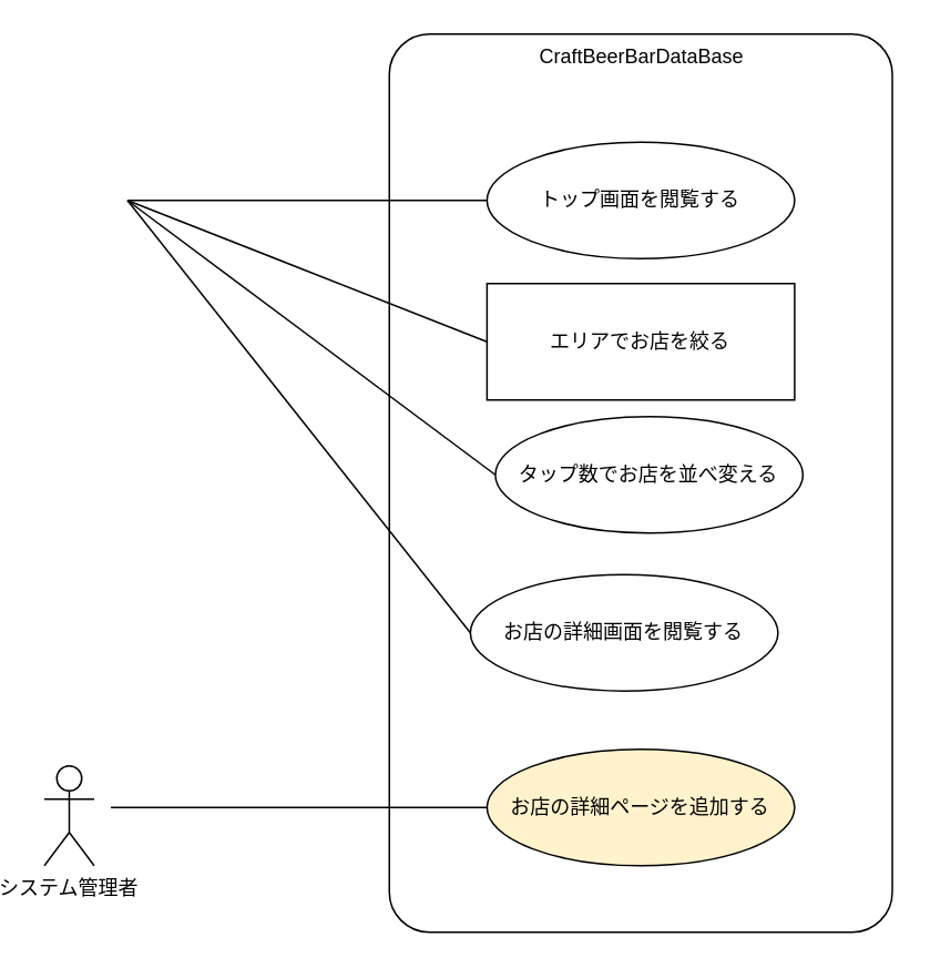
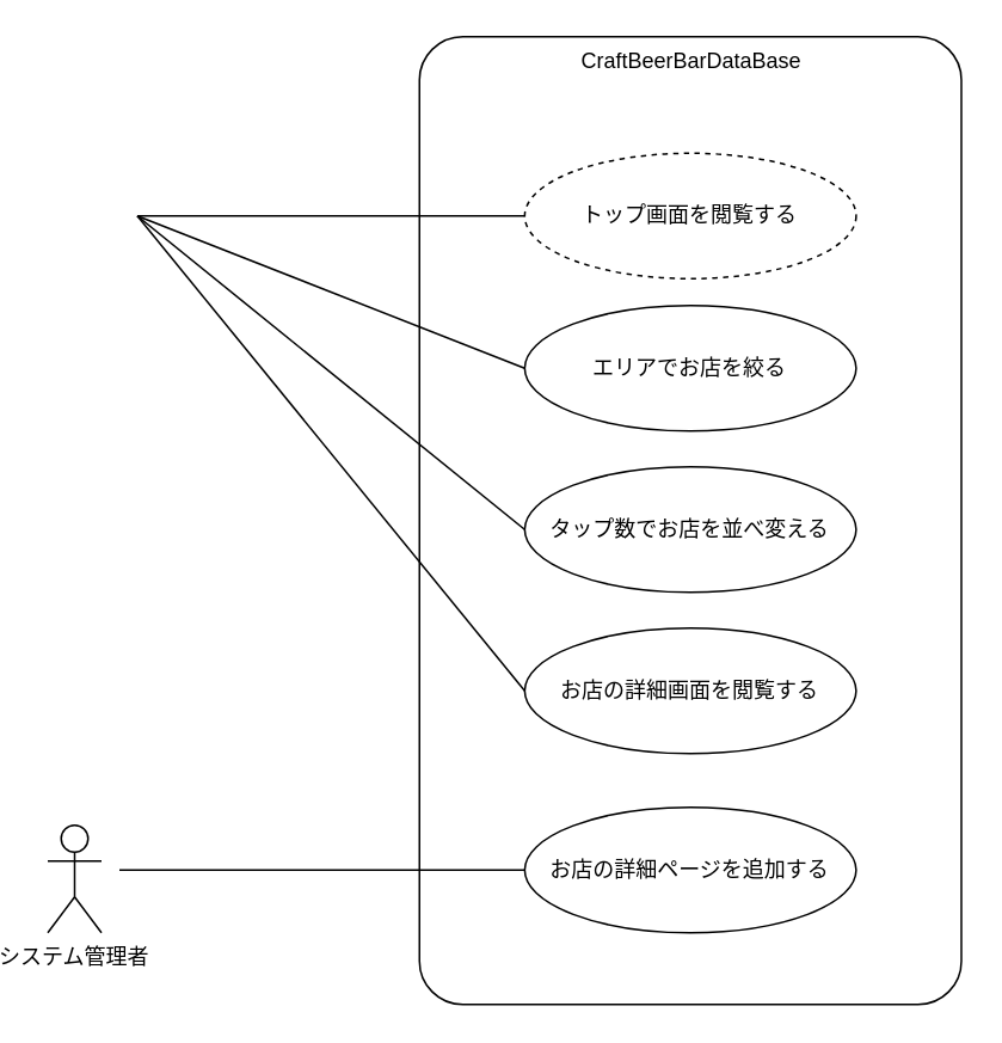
  <mxCell id="0" />
  <mxCell id="1" parent="0" />
  <mxCell id="2" value="CraftBeerBarDataBase" style="rounded=1;whiteSpace=wrap;fontSize=12;arcSize=8;verticalAlign=top;" parent="1" vertex="1"><mxGeometry x="227.5" y="20" width="302.5" height="540" as="geometry" /></mxCell>
  <mxCell id="3" value="" style="endArrow=none;html=1;fontSize=12;entryX=0;entryY=0.5;entryDx=0;entryDy=0;elbow=vertical;" parent="1" target="10" edge="1"><mxGeometry width="50" height="50" relative="1" as="geometry"><mxPoint x="70" y="120" as="sourcePoint" /><mxPoint x="285" y="533" as="targetPoint" /></mxGeometry></mxCell>
  <mxCell id="4" value="" style="endArrow=none;html=1;fontSize=12;entryX=0;entryY=0.5;entryDx=0;entryDy=0;elbow=vertical;" parent="1" target="7" edge="1"><mxGeometry width="50" height="50" relative="1" as="geometry"><mxPoint x="70" y="120" as="sourcePoint" /><mxPoint x="285" y="240" as="targetPoint" /></mxGeometry></mxCell>
- <mxCell id="5" value="トップ画面を閲覧する" style="ellipse;fontSize=12;whiteSpace=wrap;html=1;" parent="1" vertex="1"><mxGeometry x="286.25" y="85" width="185" height="70" as="geometry" /></mxCell>
+ <mxCell id="5" value="トップ画面を閲覧する" style="ellipse;fontSize=12;whiteSpace=wrap;html=1;dashed=1;" parent="1" vertex="1"><mxGeometry x="286.25" y="85" width="185" height="70" as="geometry" /></mxCell>
  <mxCell id="6" value="" style="endArrow=none;html=1;fontSize=12;entryX=0;entryY=0.5;entryDx=0;entryDy=0;elbow=vertical;" parent="1" target="5" edge="1"><mxGeometry width="50" height="50" relative="1" as="geometry"><mxPoint x="70" y="120" as="sourcePoint" /><mxPoint x="295" y="438" as="targetPoint" /></mxGeometry></mxCell>
- <mxCell id="7" value="エリアでお店を絞る" style="fontSize=12;whiteSpace=wrap;html=1;rounded=0;" vertex="1" parent="1"><mxGeometry x="286.25" y="170" width="185" height="70" as="geometry" /></mxCell>
- <mxCell id="8" value="タップ数でお店を並べ変える" style="ellipse;fontSize=12;whiteSpace=wrap;html=1;" vertex="1" parent="1"><mxGeometry x="291.25" y="250" width="185" height="70" as="geometry" /></mxCell>
+ <mxCell id="7" value="エリアでお店を絞る" style="ellipse;fontSize=12;whiteSpace=wrap;html=1;" vertex="1" parent="1"><mxGeometry x="286.25" y="170" width="185" height="70" as="geometry" /></mxCell>
+ <mxCell id="8" value="タップ数でお店を並べ変える" style="ellipse;fontSize=12;whiteSpace=wrap;html=1;" vertex="1" parent="1"><mxGeometry x="286.25" y="260" width="185" height="70" as="geometry" /></mxCell>
  <mxCell id="9" value="" style="endArrow=none;html=1;fontSize=12;entryX=0;entryY=0.5;entryDx=0;entryDy=0;elbow=vertical;" edge="1" parent="1" target="8"><mxGeometry width="50" height="50" relative="1" as="geometry"><mxPoint x="70" y="120" as="sourcePoint" /><mxPoint x="296.25" y="225" as="targetPoint" /></mxGeometry></mxCell>
- <mxCell id="10" value="お店の詳細画面を閲覧する" style="ellipse;fontSize=12;whiteSpace=wrap;html=1;" vertex="1" parent="1"><mxGeometry x="276.25" y="345" width="185" height="70" as="geometry" /></mxCell>
+ <mxCell id="10" value="お店の詳細画面を閲覧する" style="ellipse;fontSize=12;whiteSpace=wrap;html=1;" vertex="1" parent="1"><mxGeometry x="286.25" y="350" width="185" height="70" as="geometry" /></mxCell>
  <mxCell id="11" value="システム管理者" style="shape=umlActor;verticalLabelPosition=bottom;verticalAlign=top;outlineConnect=0;fontSize=12;" vertex="1" parent="1"><mxGeometry x="20" y="460" width="30" height="60" as="geometry" /></mxCell>
- <mxCell id="12" value="お店の詳細ページを追加する" style="ellipse;fontSize=12;whiteSpace=wrap;html=1;fillColor=#fff2cc;" vertex="1" parent="1"><mxGeometry x="286.25" y="450" width="185" height="70" as="geometry" /></mxCell>
+ <mxCell id="12" value="お店の詳細ページを追加する" style="ellipse;fontSize=12;whiteSpace=wrap;html=1;" vertex="1" parent="1"><mxGeometry x="286.25" y="450" width="185" height="70" as="geometry" /></mxCell>
  <mxCell id="13" value="" style="endArrow=none;html=1;fontSize=12;entryX=0;entryY=0.5;entryDx=0;entryDy=0;elbow=vertical;" edge="1" parent="1" target="12"><mxGeometry width="50" height="50" relative="1" as="geometry"><mxPoint x="60" y="485" as="sourcePoint" /><mxPoint x="296.25" y="395" as="targetPoint" /></mxGeometry></mxCell>
